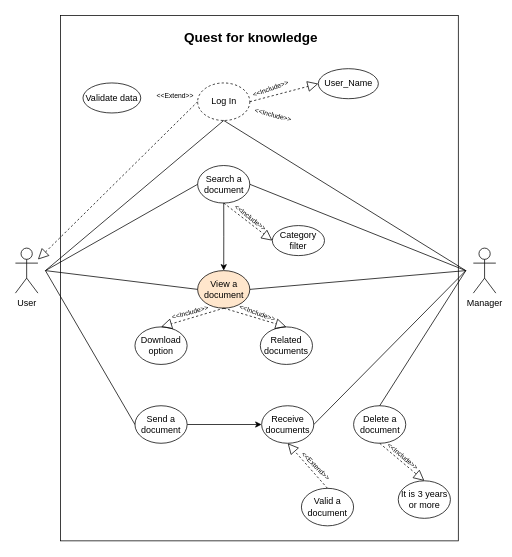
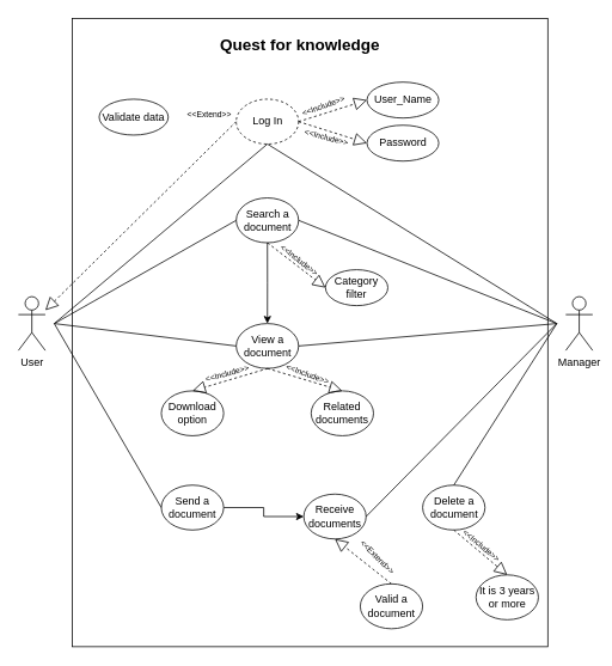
  <mxCell id="0" />
  <mxCell id="1" parent="0" />
  <mxCell id="2" value="" style="rounded=0;whiteSpace=wrap;html=1;" vertex="1" parent="1"><mxGeometry x="80" y="20" width="530" height="700" as="geometry" /></mxCell>
  <mxCell id="3" value="User" style="shape=umlActor;verticalLabelPosition=bottom;verticalAlign=top;html=1;outlineConnect=0;" vertex="1" parent="1"><mxGeometry x="20" y="330" width="30" height="60" as="geometry" /></mxCell>
  <mxCell id="4" value="Manager" style="shape=umlActor;verticalLabelPosition=bottom;verticalAlign=top;html=1;outlineConnect=0;" vertex="1" parent="1"><mxGeometry x="630" y="330" width="30" height="60" as="geometry" /></mxCell>
  <mxCell id="5" value="Log In" style="ellipse;whiteSpace=wrap;html=1;dashed=1;" vertex="1" parent="1"><mxGeometry x="262.75" y="110" width="69.5" height="50" as="geometry" /></mxCell>
- <mxCell id="6" value="View a document" style="ellipse;whiteSpace=wrap;html=1;fillColor=#ffe6cc;" vertex="1" parent="1"><mxGeometry x="262.75" y="360" width="69.5" height="50" as="geometry" /></mxCell>
+ <mxCell id="6" value="View a document" style="ellipse;whiteSpace=wrap;html=1;" vertex="1" parent="1"><mxGeometry x="262.75" y="360" width="69.5" height="50" as="geometry" /></mxCell>
  <mxCell id="7" value="Delete a document" style="ellipse;whiteSpace=wrap;html=1;" vertex="1" parent="1"><mxGeometry x="470.5" y="540" width="69.5" height="50" as="geometry" /></mxCell>
  <mxCell id="8" style="edgeStyle=orthogonalEdgeStyle;rounded=0;orthogonalLoop=1;jettySize=auto;html=1;entryX=0;entryY=0.5;entryDx=0;entryDy=0;" edge="1" parent="1" source="9" target="32"><mxGeometry relative="1" as="geometry" /></mxCell>
  <mxCell id="9" value="Send a document" style="ellipse;whiteSpace=wrap;html=1;" vertex="1" parent="1"><mxGeometry x="179.25" y="540" width="69.5" height="50" as="geometry" /></mxCell>
  <mxCell id="10" value="Valid a document" style="ellipse;whiteSpace=wrap;html=1;" vertex="1" parent="1"><mxGeometry x="401" y="650" width="69.5" height="50" as="geometry" /></mxCell>
  <mxCell id="11" value="&lt;font style=&quot;font-size: 18px&quot;&gt;Quest for knowledge&lt;/font&gt;" style="text;html=1;strokeColor=none;fillColor=none;align=center;verticalAlign=middle;whiteSpace=wrap;rounded=0;fontStyle=1" vertex="1" parent="1"><mxGeometry x="241.25" y="40" width="185.5" height="20" as="geometry" /></mxCell>
- <mxCell id="12" value="User_Name" style="ellipse;whiteSpace=wrap;html=1;" vertex="1" parent="1"><mxGeometry x="423.5" y="91" width="80" height="40" as="geometry" /></mxCell>
+ <mxCell id="12" value="User_Name" style="ellipse;whiteSpace=wrap;html=1;" vertex="1" parent="1"><mxGeometry x="408.5" y="91" width="80" height="40" as="geometry" /></mxCell>
+ <mxCell id="13" value="Password" style="ellipse;whiteSpace=wrap;html=1;" vertex="1" parent="1"><mxGeometry x="408.5" y="139" width="80" height="40" as="geometry" /></mxCell>
  <mxCell id="14" value="" style="endArrow=block;dashed=1;endFill=0;endSize=12;html=1;entryX=0;entryY=0.5;entryDx=0;entryDy=0;exitX=1;exitY=0.5;exitDx=0;exitDy=0;" edge="1" parent="1" source="5" target="12"><mxGeometry width="160" relative="1" as="geometry"><mxPoint x="292" y="150" as="sourcePoint" /><mxPoint x="452" y="150" as="targetPoint" /></mxGeometry></mxCell>
+ <mxCell id="15" value="" style="endArrow=block;dashed=1;endFill=0;endSize=12;html=1;entryX=0;entryY=0.5;entryDx=0;entryDy=0;exitX=1;exitY=0.5;exitDx=0;exitDy=0;" edge="1" parent="1" source="5" target="13"><mxGeometry width="160" relative="1" as="geometry"><mxPoint x="342.25" y="145" as="sourcePoint" /><mxPoint x="412" y="120" as="targetPoint" /></mxGeometry></mxCell>
  <mxCell id="16" value="&lt;font style=&quot;font-size: 9px&quot;&gt;&amp;lt;&amp;lt;Include&amp;gt;&amp;gt;&lt;/font&gt;" style="text;html=1;strokeColor=none;fillColor=none;align=center;verticalAlign=middle;whiteSpace=wrap;rounded=0;rotation=-20;" vertex="1" parent="1"><mxGeometry x="340" y="107" width="40" height="20" as="geometry" /></mxCell>
  <mxCell id="17" value="&lt;font style=&quot;font-size: 9px&quot;&gt;&amp;lt;&amp;lt;Include&amp;gt;&amp;gt;&lt;/font&gt;" style="text;html=1;strokeColor=none;fillColor=none;align=center;verticalAlign=middle;whiteSpace=wrap;rounded=0;rotation=15;" vertex="1" parent="1"><mxGeometry x="344" y="142" width="40" height="20" as="geometry" /></mxCell>
  <mxCell id="18" value="Validate data" style="ellipse;whiteSpace=wrap;html=1;" vertex="1" parent="1"><mxGeometry x="110" y="110" width="77" height="40" as="geometry" /></mxCell>
  <mxCell id="19" value="" style="endArrow=block;dashed=1;endFill=0;endSize=12;html=1;exitX=0;exitY=0.5;exitDx=0;exitDy=0;" edge="1" parent="1" source="5" target="3"><mxGeometry width="160" relative="1" as="geometry"><mxPoint x="180" y="165" as="sourcePoint" /><mxPoint x="249.75" y="140" as="targetPoint" /></mxGeometry></mxCell>
  <mxCell id="20" value="&lt;font style=&quot;font-size: 9px&quot;&gt;&amp;lt;&amp;lt;Extend&amp;gt;&amp;gt;&lt;/font&gt;" style="text;html=1;strokeColor=none;fillColor=none;align=center;verticalAlign=middle;whiteSpace=wrap;rounded=0;rotation=0;" vertex="1" parent="1"><mxGeometry x="212.75" y="116" width="40" height="20" as="geometry" /></mxCell>
  <mxCell id="21" style="edgeStyle=orthogonalEdgeStyle;rounded=0;orthogonalLoop=1;jettySize=auto;html=1;entryX=0.5;entryY=0;entryDx=0;entryDy=0;" edge="1" parent="1" source="22" target="6"><mxGeometry relative="1" as="geometry" /></mxCell>
  <mxCell id="22" value="Search a document" style="ellipse;whiteSpace=wrap;html=1;" vertex="1" parent="1"><mxGeometry x="262.75" y="220" width="69.5" height="50" as="geometry" /></mxCell>
  <mxCell id="23" value="Category filter" style="ellipse;whiteSpace=wrap;html=1;" vertex="1" parent="1"><mxGeometry x="362.25" y="300" width="69.5" height="40" as="geometry" /></mxCell>
  <mxCell id="24" value="" style="endArrow=block;dashed=1;endFill=0;endSize=12;html=1;entryX=0;entryY=0.5;entryDx=0;entryDy=0;exitX=0.5;exitY=1;exitDx=0;exitDy=0;" edge="1" parent="1" source="22" target="23"><mxGeometry width="160" relative="1" as="geometry"><mxPoint x="322.25" y="250" as="sourcePoint" /><mxPoint x="392" y="285" as="targetPoint" /></mxGeometry></mxCell>
  <mxCell id="25" value="&lt;font style=&quot;font-size: 9px&quot;&gt;&amp;lt;&amp;lt;Include&amp;gt;&amp;gt;&lt;/font&gt;" style="text;html=1;strokeColor=none;fillColor=none;align=center;verticalAlign=middle;whiteSpace=wrap;rounded=0;rotation=38;" vertex="1" parent="1"><mxGeometry x="314" y="279" width="40" height="20" as="geometry" /></mxCell>
  <mxCell id="26" value="Related documents" style="ellipse;whiteSpace=wrap;html=1;" vertex="1" parent="1"><mxGeometry x="346.25" y="435" width="69.5" height="50" as="geometry" /></mxCell>
  <mxCell id="27" value="Download option" style="ellipse;whiteSpace=wrap;html=1;" vertex="1" parent="1"><mxGeometry x="179.25" y="435" width="69.5" height="50" as="geometry" /></mxCell>
  <mxCell id="28" value="" style="endArrow=block;dashed=1;endFill=0;endSize=12;html=1;exitX=0.5;exitY=1;exitDx=0;exitDy=0;entryX=0.5;entryY=0;entryDx=0;entryDy=0;" edge="1" parent="1" source="6" target="26"><mxGeometry width="160" relative="1" as="geometry"><mxPoint x="350" y="380" as="sourcePoint" /><mxPoint x="510" y="380" as="targetPoint" /></mxGeometry></mxCell>
  <mxCell id="29" value="" style="endArrow=block;dashed=1;endFill=0;endSize=12;html=1;entryX=0.5;entryY=0;entryDx=0;entryDy=0;" edge="1" parent="1" target="27"><mxGeometry width="160" relative="1" as="geometry"><mxPoint x="298" y="410" as="sourcePoint" /><mxPoint x="480" y="440" as="targetPoint" /></mxGeometry></mxCell>
  <mxCell id="30" value="&lt;font style=&quot;font-size: 9px&quot;&gt;&amp;lt;&amp;lt;Include&amp;gt;&amp;gt;&lt;/font&gt;" style="text;html=1;strokeColor=none;fillColor=none;align=center;verticalAlign=middle;whiteSpace=wrap;rounded=0;rotation=20;" vertex="1" parent="1"><mxGeometry x="323.25" y="406" width="40" height="20" as="geometry" /></mxCell>
  <mxCell id="31" value="&lt;font style=&quot;font-size: 9px&quot;&gt;&amp;lt;&amp;lt;Include&amp;gt;&amp;gt;&lt;/font&gt;" style="text;html=1;strokeColor=none;fillColor=none;align=center;verticalAlign=middle;whiteSpace=wrap;rounded=0;rotation=-15;" vertex="1" parent="1"><mxGeometry x="233" y="405" width="40" height="20" as="geometry" /></mxCell>
- <mxCell id="32" value="Receive documents" style="ellipse;whiteSpace=wrap;html=1;" vertex="1" parent="1"><mxGeometry x="348" y="540" width="69.5" height="50" as="geometry" /></mxCell>
+ <mxCell id="32" value="Receive documents" style="ellipse;whiteSpace=wrap;html=1;" vertex="1" parent="1"><mxGeometry x="338" y="550" width="69.5" height="50" as="geometry" /></mxCell>
  <mxCell id="33" value="" style="endArrow=block;dashed=1;endFill=0;endSize=12;html=1;exitX=0.5;exitY=0;exitDx=0;exitDy=0;entryX=0.5;entryY=1;entryDx=0;entryDy=0;" edge="1" parent="1" source="10" target="32"><mxGeometry width="160" relative="1" as="geometry"><mxPoint x="286.25" y="530" as="sourcePoint" /><mxPoint x="338" y="630" as="targetPoint" /></mxGeometry></mxCell>
  <mxCell id="34" value="&lt;font style=&quot;font-size: 9px&quot;&gt;&amp;lt;&amp;lt;Extend&amp;gt;&amp;gt;&lt;/font&gt;" style="text;html=1;strokeColor=none;fillColor=none;align=center;verticalAlign=middle;whiteSpace=wrap;rounded=0;rotation=45;" vertex="1" parent="1"><mxGeometry x="401" y="610" width="40" height="20" as="geometry" /></mxCell>
  <mxCell id="35" value="It is 3 years or more" style="ellipse;whiteSpace=wrap;html=1;" vertex="1" parent="1"><mxGeometry x="530" y="640" width="69.5" height="50" as="geometry" /></mxCell>
  <mxCell id="36" value="&lt;font style=&quot;font-size: 9px&quot;&gt;&amp;lt;&amp;lt;Include&amp;gt;&amp;gt;&lt;/font&gt;" style="text;html=1;strokeColor=none;fillColor=none;align=center;verticalAlign=middle;whiteSpace=wrap;rounded=0;rotation=40;" vertex="1" parent="1"><mxGeometry x="517" y="597" width="40" height="20" as="geometry" /></mxCell>
  <mxCell id="37" value="" style="endArrow=block;dashed=1;endFill=0;endSize=12;html=1;entryX=0.5;entryY=0;entryDx=0;entryDy=0;exitX=0.5;exitY=1;exitDx=0;exitDy=0;" edge="1" parent="1" source="7" target="35"><mxGeometry width="160" relative="1" as="geometry"><mxPoint x="533.75" y="600" as="sourcePoint" /><mxPoint x="573.25" y="640" as="targetPoint" /></mxGeometry></mxCell>
  <mxCell id="38" value="" style="endArrow=none;html=1;entryX=0.5;entryY=1;entryDx=0;entryDy=0;" edge="1" parent="1" target="5"><mxGeometry width="50" height="50" relative="1" as="geometry"><mxPoint x="60" y="360" as="sourcePoint" /><mxPoint x="170" y="360" as="targetPoint" /></mxGeometry></mxCell>
  <mxCell id="39" value="" style="endArrow=none;html=1;entryX=0;entryY=0.5;entryDx=0;entryDy=0;" edge="1" parent="1" target="22"><mxGeometry width="50" height="50" relative="1" as="geometry"><mxPoint x="60" y="360" as="sourcePoint" /><mxPoint x="210" y="400" as="targetPoint" /></mxGeometry></mxCell>
  <mxCell id="40" value="" style="endArrow=none;html=1;entryX=0;entryY=0.5;entryDx=0;entryDy=0;" edge="1" parent="1" target="6"><mxGeometry width="50" height="50" relative="1" as="geometry"><mxPoint x="60" y="360" as="sourcePoint" /><mxPoint x="180" y="460" as="targetPoint" /></mxGeometry></mxCell>
  <mxCell id="41" value="" style="endArrow=none;html=1;entryX=0;entryY=0.5;entryDx=0;entryDy=0;" edge="1" parent="1" target="9"><mxGeometry width="50" height="50" relative="1" as="geometry"><mxPoint x="60" y="360" as="sourcePoint" /><mxPoint x="200" y="460" as="targetPoint" /></mxGeometry></mxCell>
  <mxCell id="42" value="" style="endArrow=none;html=1;exitX=0.5;exitY=1;exitDx=0;exitDy=0;" edge="1" parent="1" source="5"><mxGeometry width="50" height="50" relative="1" as="geometry"><mxPoint x="540" y="370" as="sourcePoint" /><mxPoint x="620" y="360" as="targetPoint" /></mxGeometry></mxCell>
  <mxCell id="43" value="" style="endArrow=none;html=1;exitX=1;exitY=0.5;exitDx=0;exitDy=0;" edge="1" parent="1" source="22"><mxGeometry width="50" height="50" relative="1" as="geometry"><mxPoint x="510" y="420" as="sourcePoint" /><mxPoint x="620" y="360" as="targetPoint" /></mxGeometry></mxCell>
  <mxCell id="44" value="" style="endArrow=none;html=1;exitX=1;exitY=0.5;exitDx=0;exitDy=0;" edge="1" parent="1" source="6"><mxGeometry width="50" height="50" relative="1" as="geometry"><mxPoint x="500" y="450" as="sourcePoint" /><mxPoint x="620" y="360" as="targetPoint" /></mxGeometry></mxCell>
  <mxCell id="45" value="" style="endArrow=none;html=1;exitX=1;exitY=0.5;exitDx=0;exitDy=0;" edge="1" parent="1" source="32"><mxGeometry width="50" height="50" relative="1" as="geometry"><mxPoint x="540" y="600" as="sourcePoint" /><mxPoint x="620" y="360" as="targetPoint" /></mxGeometry></mxCell>
  <mxCell id="46" value="" style="endArrow=none;html=1;exitX=0.5;exitY=0;exitDx=0;exitDy=0;" edge="1" parent="1" source="7"><mxGeometry width="50" height="50" relative="1" as="geometry"><mxPoint x="570" y="600" as="sourcePoint" /><mxPoint x="620" y="360" as="targetPoint" /></mxGeometry></mxCell>
